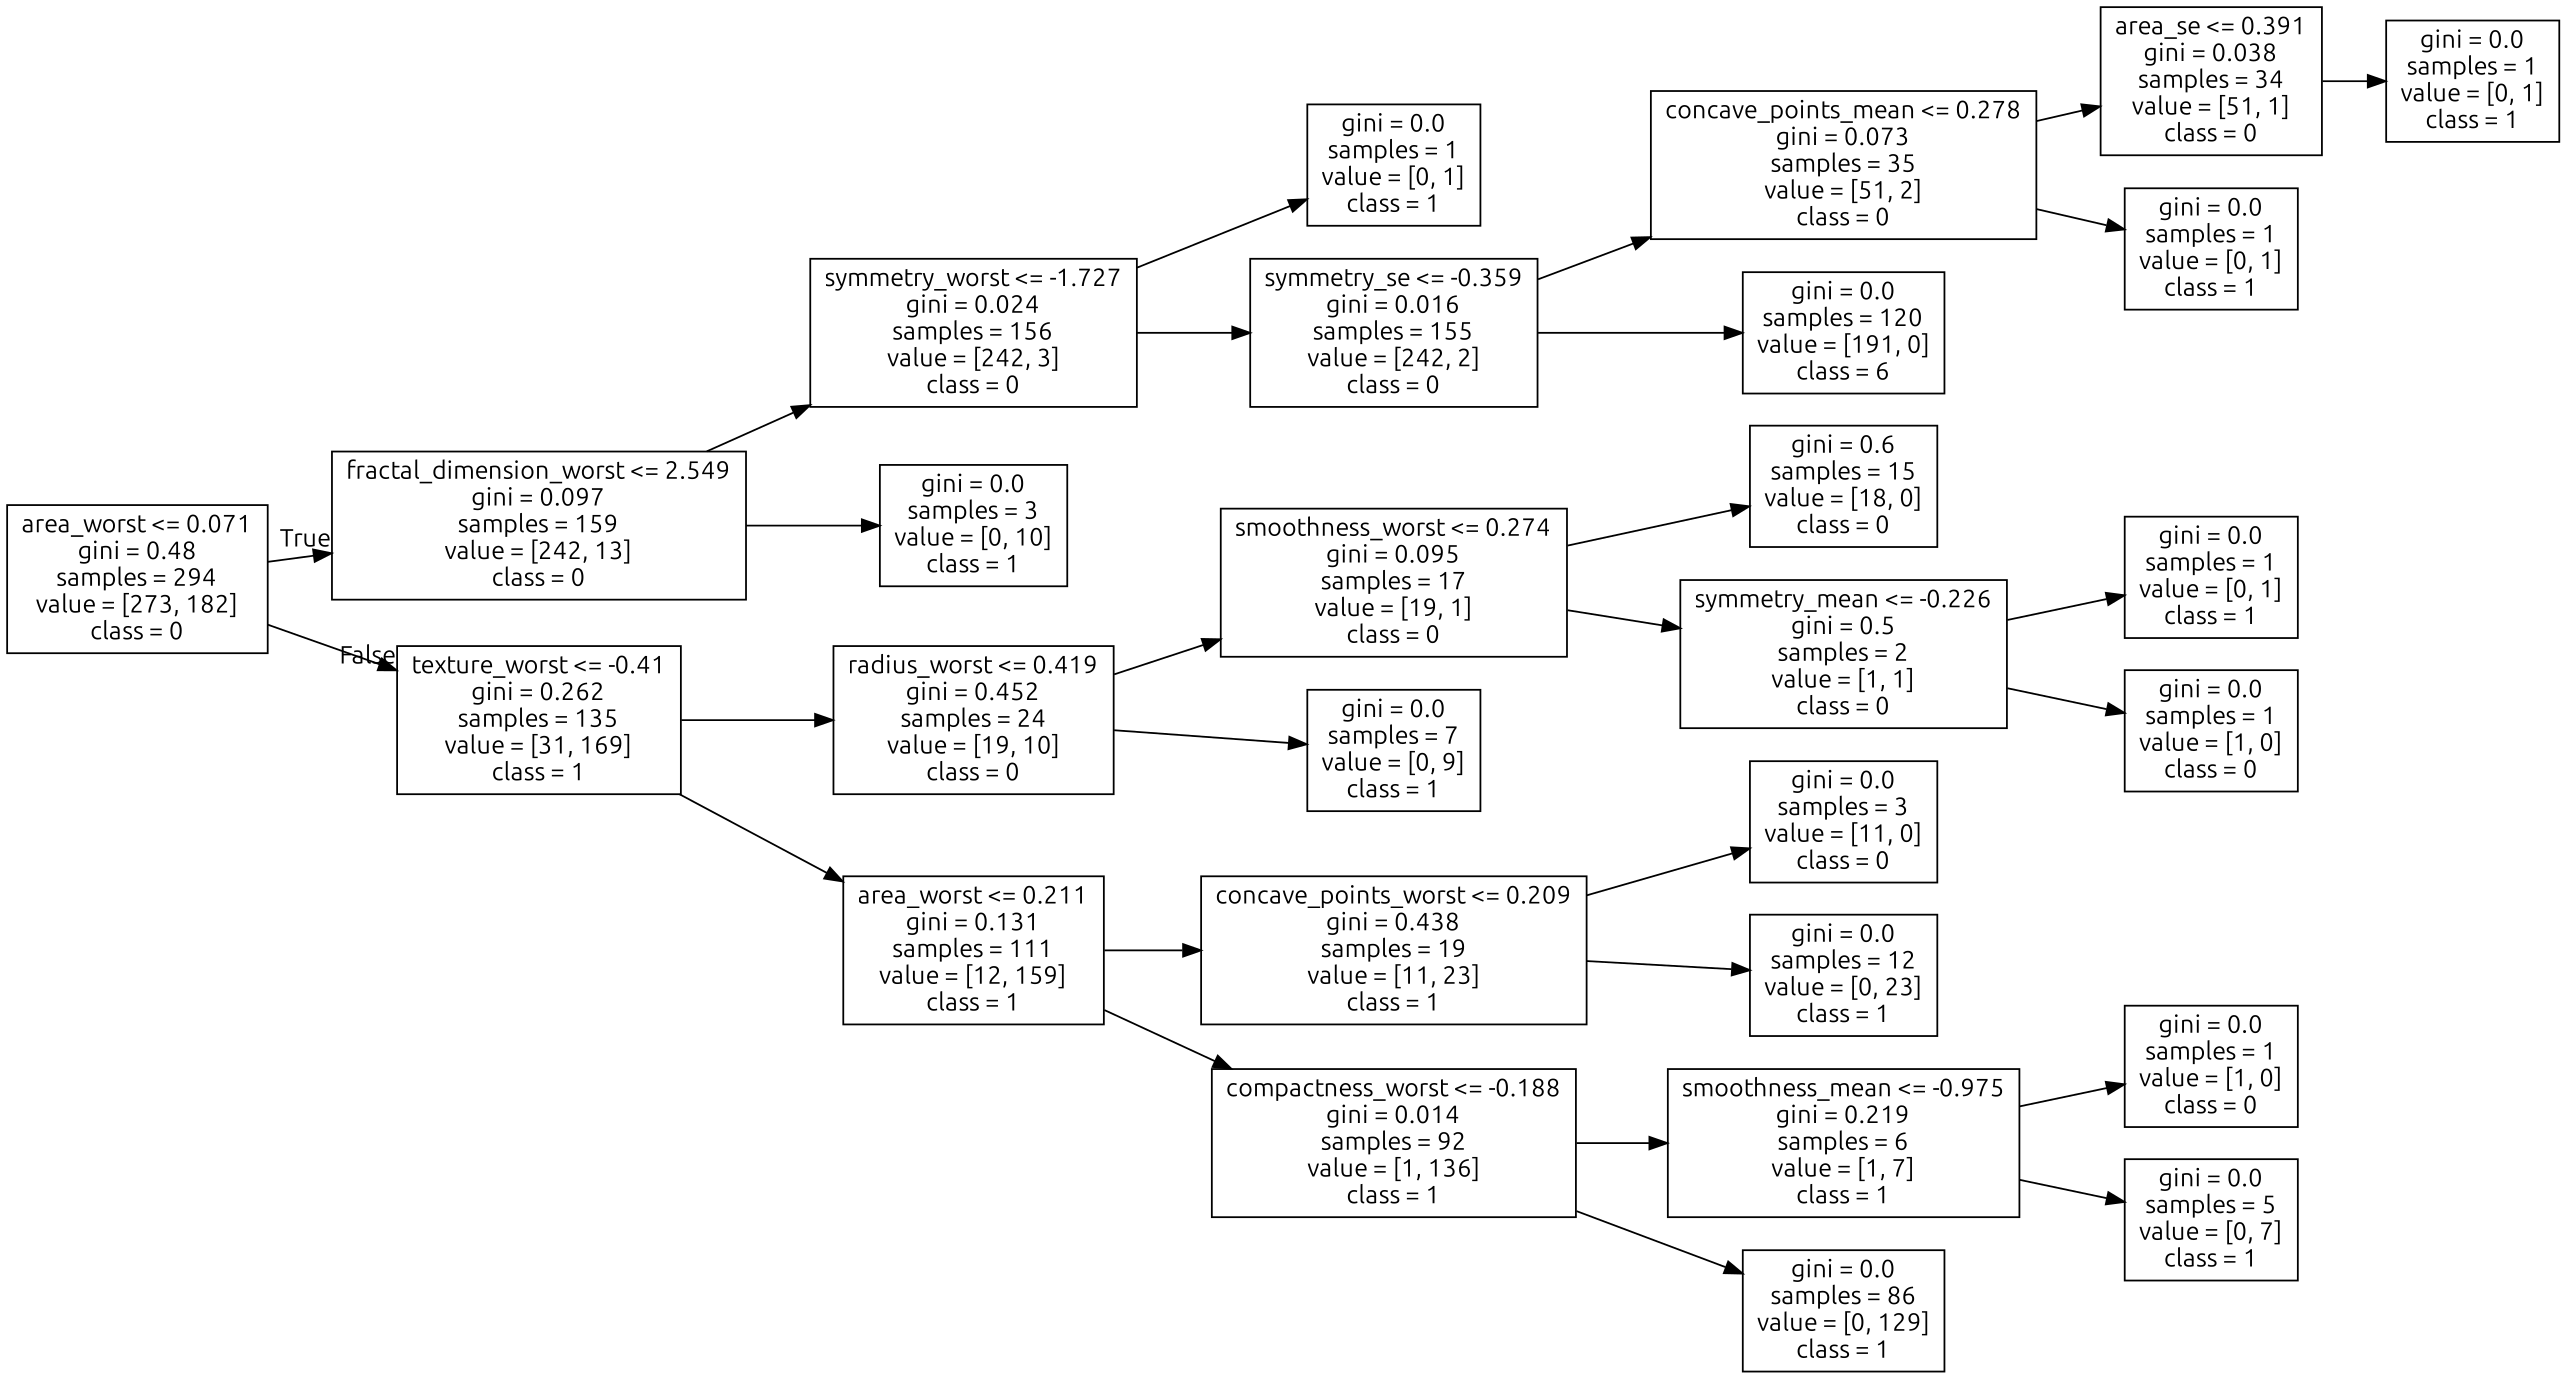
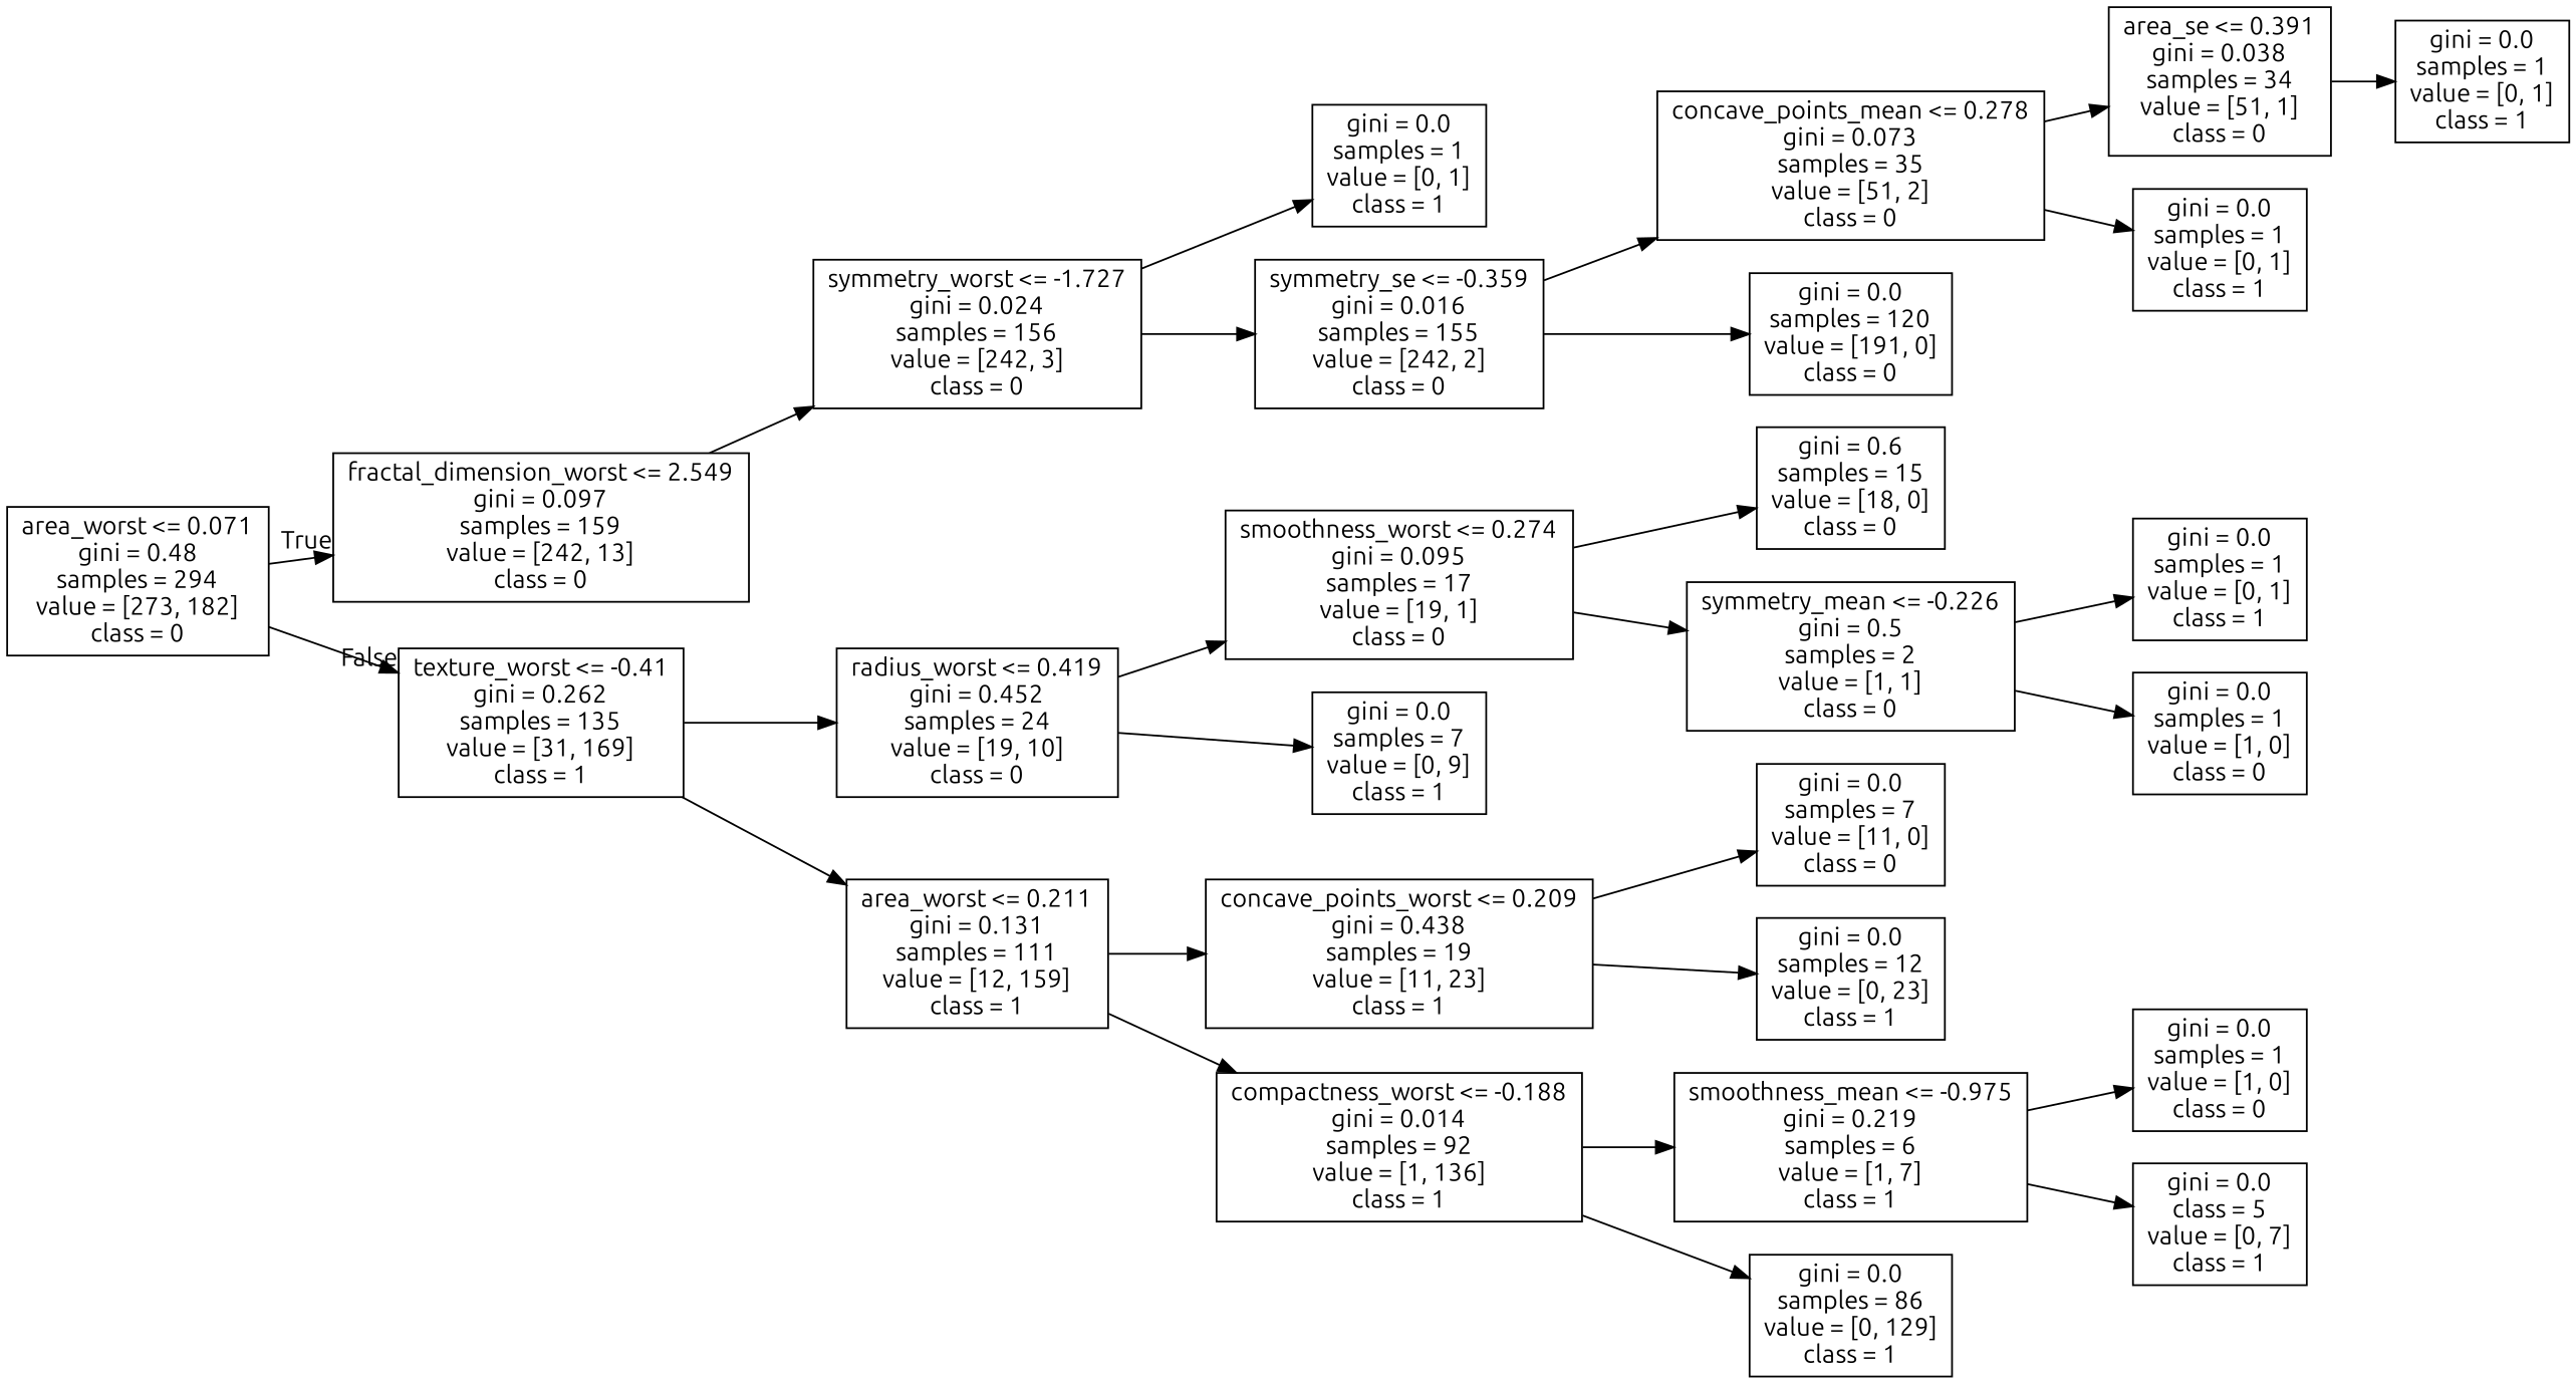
  digraph {
    fontname=Ubuntu
    rankdir=LR
    node [fontname=Ubuntu shape=box]
    edge [fontname=Ubuntu]
    n1 [label="area_worst <= 0.071\ngini = 0.48\nsamples = 294\nvalue = [273, 182]\nclass = 0"]
    n2 [label="fractal_dimension_worst <= 2.549\ngini = 0.097\nsamples = 159\nvalue = [242, 13]\nclass = 0"]
    n3 [label="texture_worst <= -0.41\ngini = 0.262\nsamples = 135\nvalue = [31, 169]\nclass = 1"]
    n4 [label="symmetry_worst <= -1.727\ngini = 0.024\nsamples = 156\nvalue = [242, 3]\nclass = 0"]
-   n5 [label="gini = 0.0\nsamples = 3\nvalue = [0, 10]\nclass = 1"]
    n6 [label="radius_worst <= 0.419\ngini = 0.452\nsamples = 24\nvalue = [19, 10]\nclass = 0"]
    n7 [label="area_worst <= 0.211\ngini = 0.131\nsamples = 111\nvalue = [12, 159]\nclass = 1"]
    n8 [label="gini = 0.0\nsamples = 1\nvalue = [0, 1]\nclass = 1"]
    n9 [label="symmetry_se <= -0.359\ngini = 0.016\nsamples = 155\nvalue = [242, 2]\nclass = 0"]
    n10 [label="concave_points_mean <= 0.278\ngini = 0.073\nsamples = 35\nvalue = [51, 2]\nclass = 0"]
-   n11 [label="gini = 0.0\nsamples = 120\nvalue = [191, 0]\nclass = 6"]
+   n11 [label="gini = 0.0\nsamples = 120\nvalue = [191, 0]\nclass = 0"]
    n12 [label="area_se <= 0.391\ngini = 0.038\nsamples = 34\nvalue = [51, 1]\nclass = 0"]
    n13 [label="gini = 0.0\nsamples = 1\nvalue = [0, 1]\nclass = 1"]
    n14 [label="gini = 0.0\nsamples = 1\nvalue = [0, 1]\nclass = 1"]
    n15 [label="smoothness_worst <= 0.274\ngini = 0.095\nsamples = 17\nvalue = [19, 1]\nclass = 0"]
    n16 [label="gini = 0.0\nsamples = 7\nvalue = [0, 9]\nclass = 1"]
    n17 [label="concave_points_worst <= 0.209\ngini = 0.438\nsamples = 19\nvalue = [11, 23]\nclass = 1"]
    n18 [label="compactness_worst <= -0.188\ngini = 0.014\nsamples = 92\nvalue = [1, 136]\nclass = 1"]
    n19 [label="gini = 0.6\nsamples = 15\nvalue = [18, 0]\nclass = 0"]
    n20 [label="symmetry_mean <= -0.226\ngini = 0.5\nsamples = 2\nvalue = [1, 1]\nclass = 0"]
    n21 [label="gini = 0.0\nsamples = 1\nvalue = [0, 1]\nclass = 1"]
    n22 [label="gini = 0.0\nsamples = 1\nvalue = [1, 0]\nclass = 0"]
-   n23 [label="gini = 0.0\nsamples = 3\nvalue = [11, 0]\nclass = 0"]
+   n23 [label="gini = 0.0\nsamples = 7\nvalue = [11, 0]\nclass = 0"]
    n24 [label="gini = 0.0\nsamples = 12\nvalue = [0, 23]\nclass = 1"]
    n25 [label="smoothness_mean <= -0.975\ngini = 0.219\nsamples = 6\nvalue = [1, 7]\nclass = 1"]
    n26 [label="gini = 0.0\nsamples = 86\nvalue = [0, 129]\nclass = 1"]
    n27 [label="gini = 0.0\nsamples = 1\nvalue = [1, 0]\nclass = 0"]
-   n28 [label="gini = 0.0\nsamples = 5\nvalue = [0, 7]\nclass = 1"]
+   n28 [label="gini = 0.0\nclass = 5\nvalue = [0, 7]\nclass = 1"]
    n1 -> n2 [headlabel=True labelangle=45 labeldistance=2.5]
    n1 -> n3 [headlabel=False labelangle=-45 labeldistance=2.5]
    n2 -> n4
-   n2 -> n5
    n3 -> n6
    n3 -> n7
    n4 -> n8
    n4 -> n9
    n6 -> n15
    n6 -> n16
    n7 -> n17
    n7 -> n18
    n9 -> n10
    n9 -> n11
    n10 -> n12
    n10 -> n13
    n12 -> n14
    n15 -> n19
    n15 -> n20
    n17 -> n23
    n17 -> n24
    n18 -> n25
    n18 -> n26
    n20 -> n21
    n20 -> n22
    n25 -> n27
    n25 -> n28
  }
